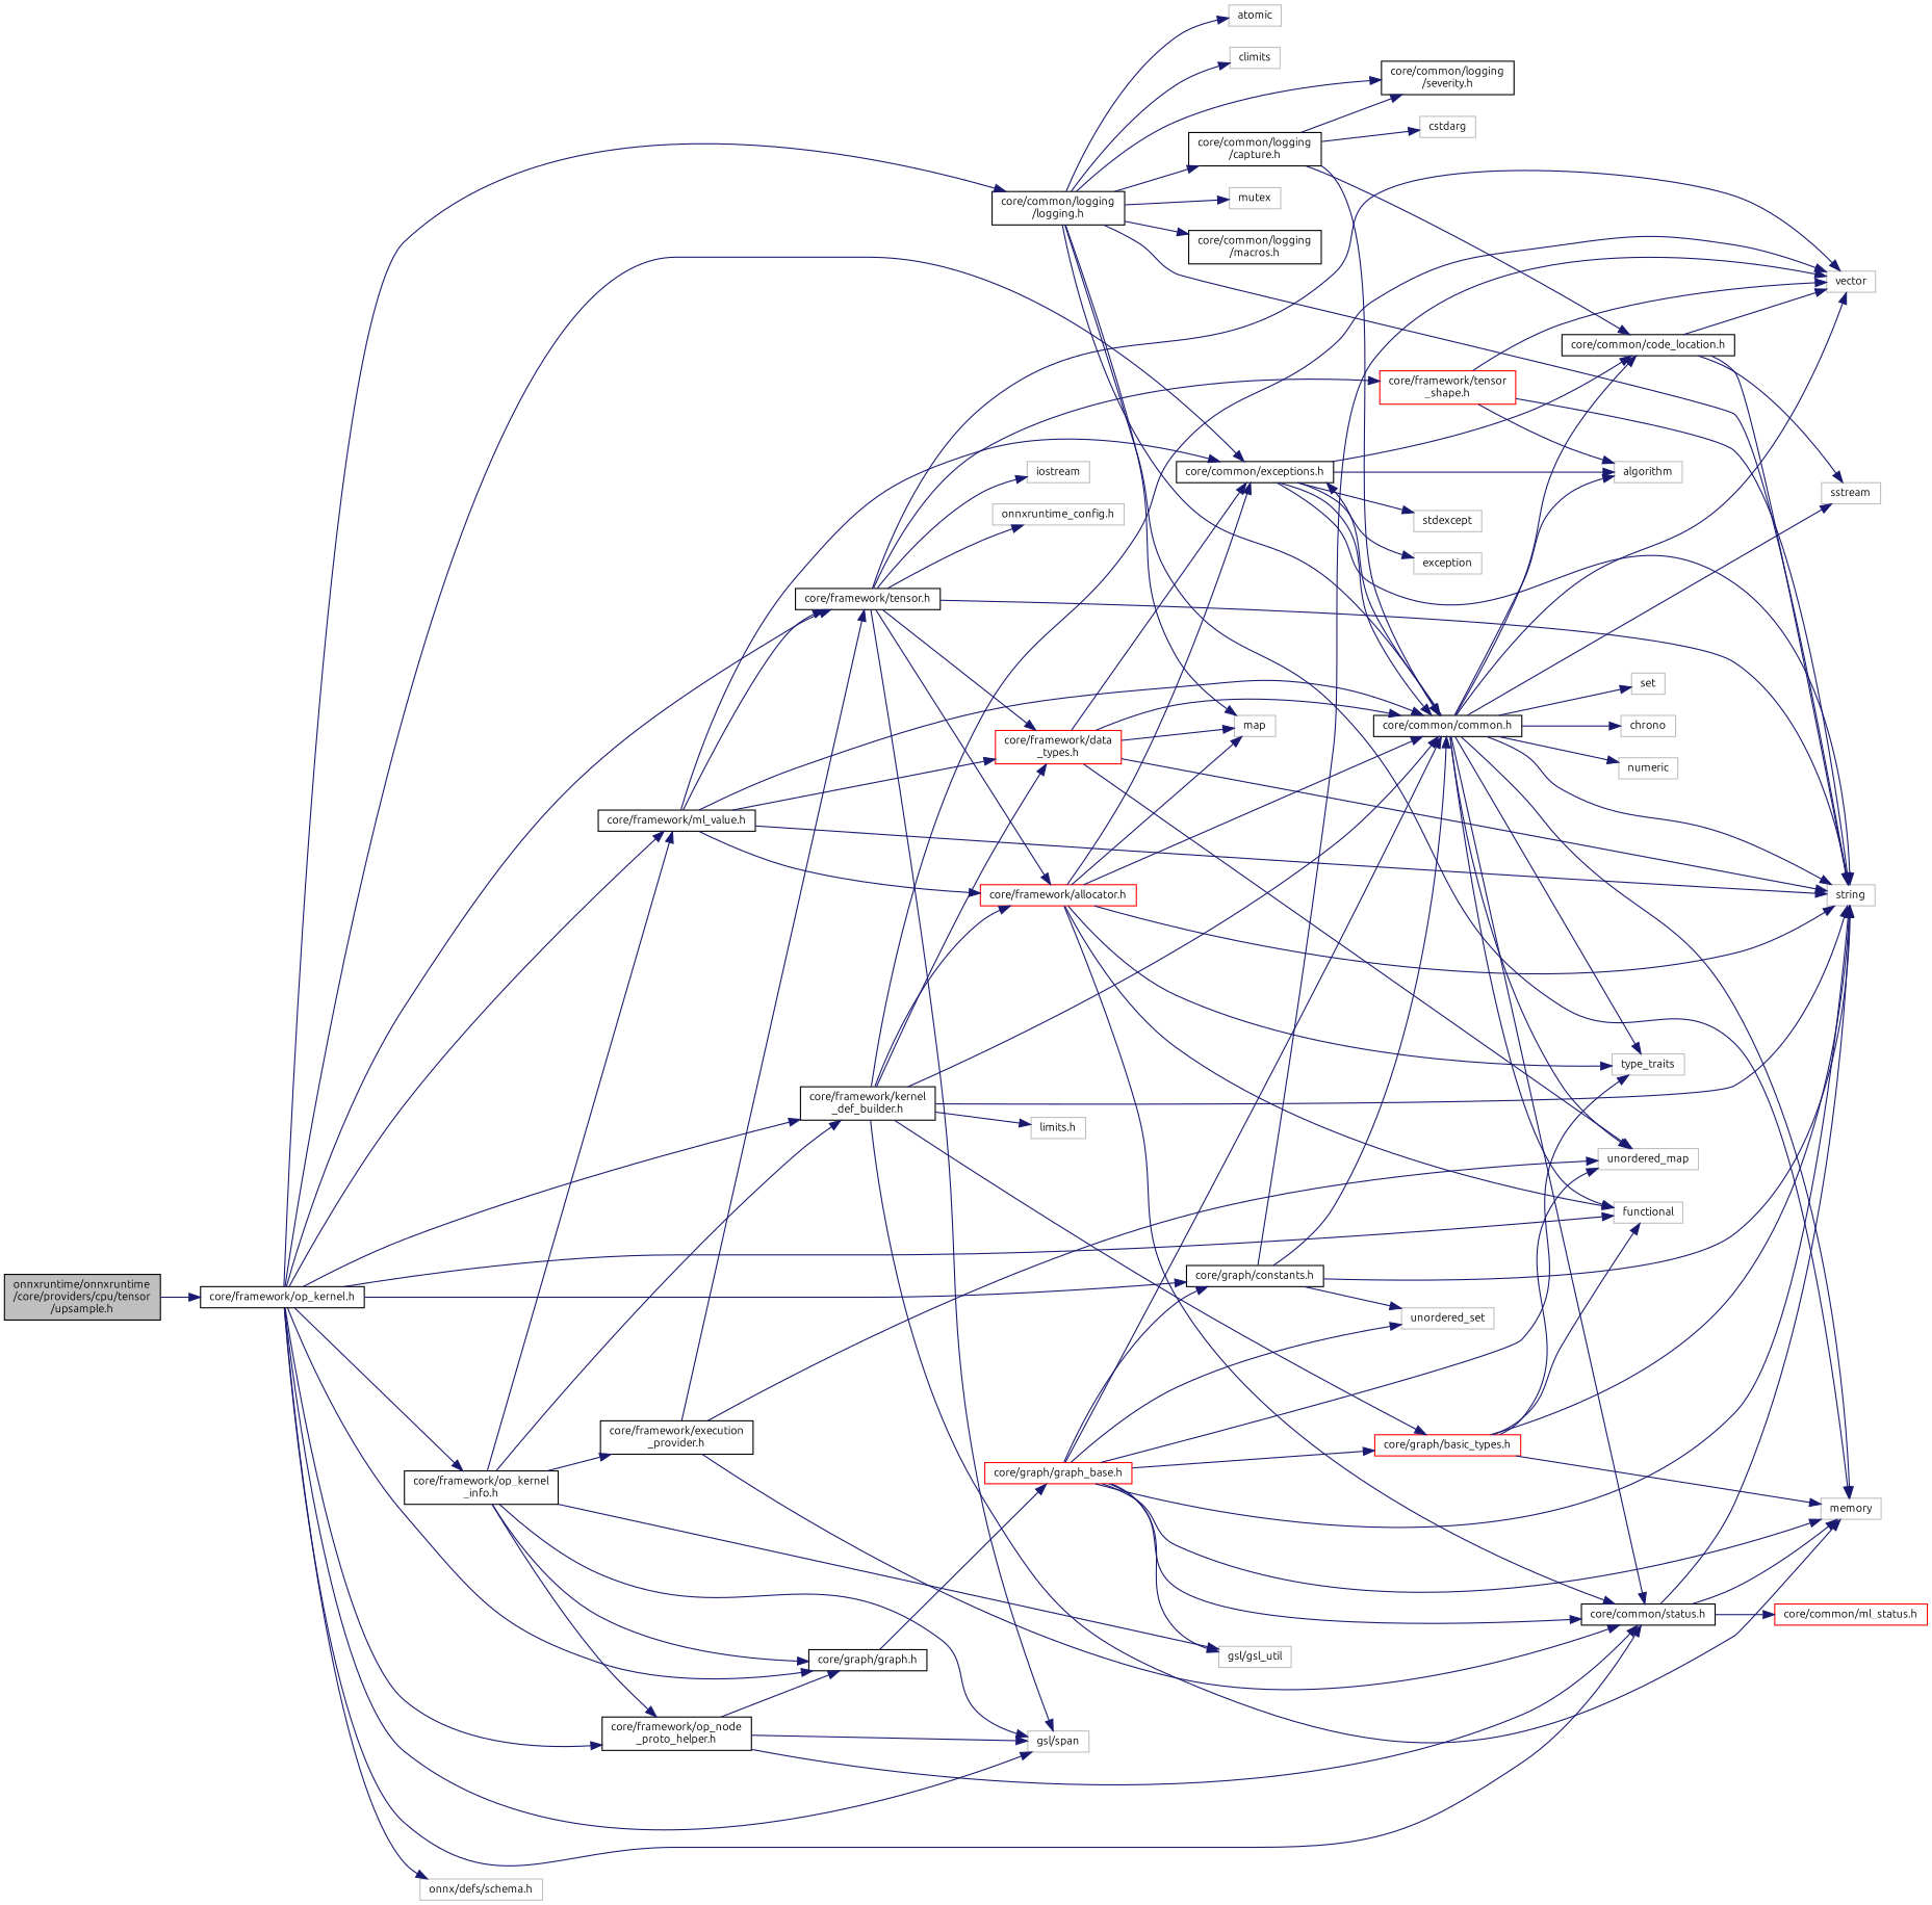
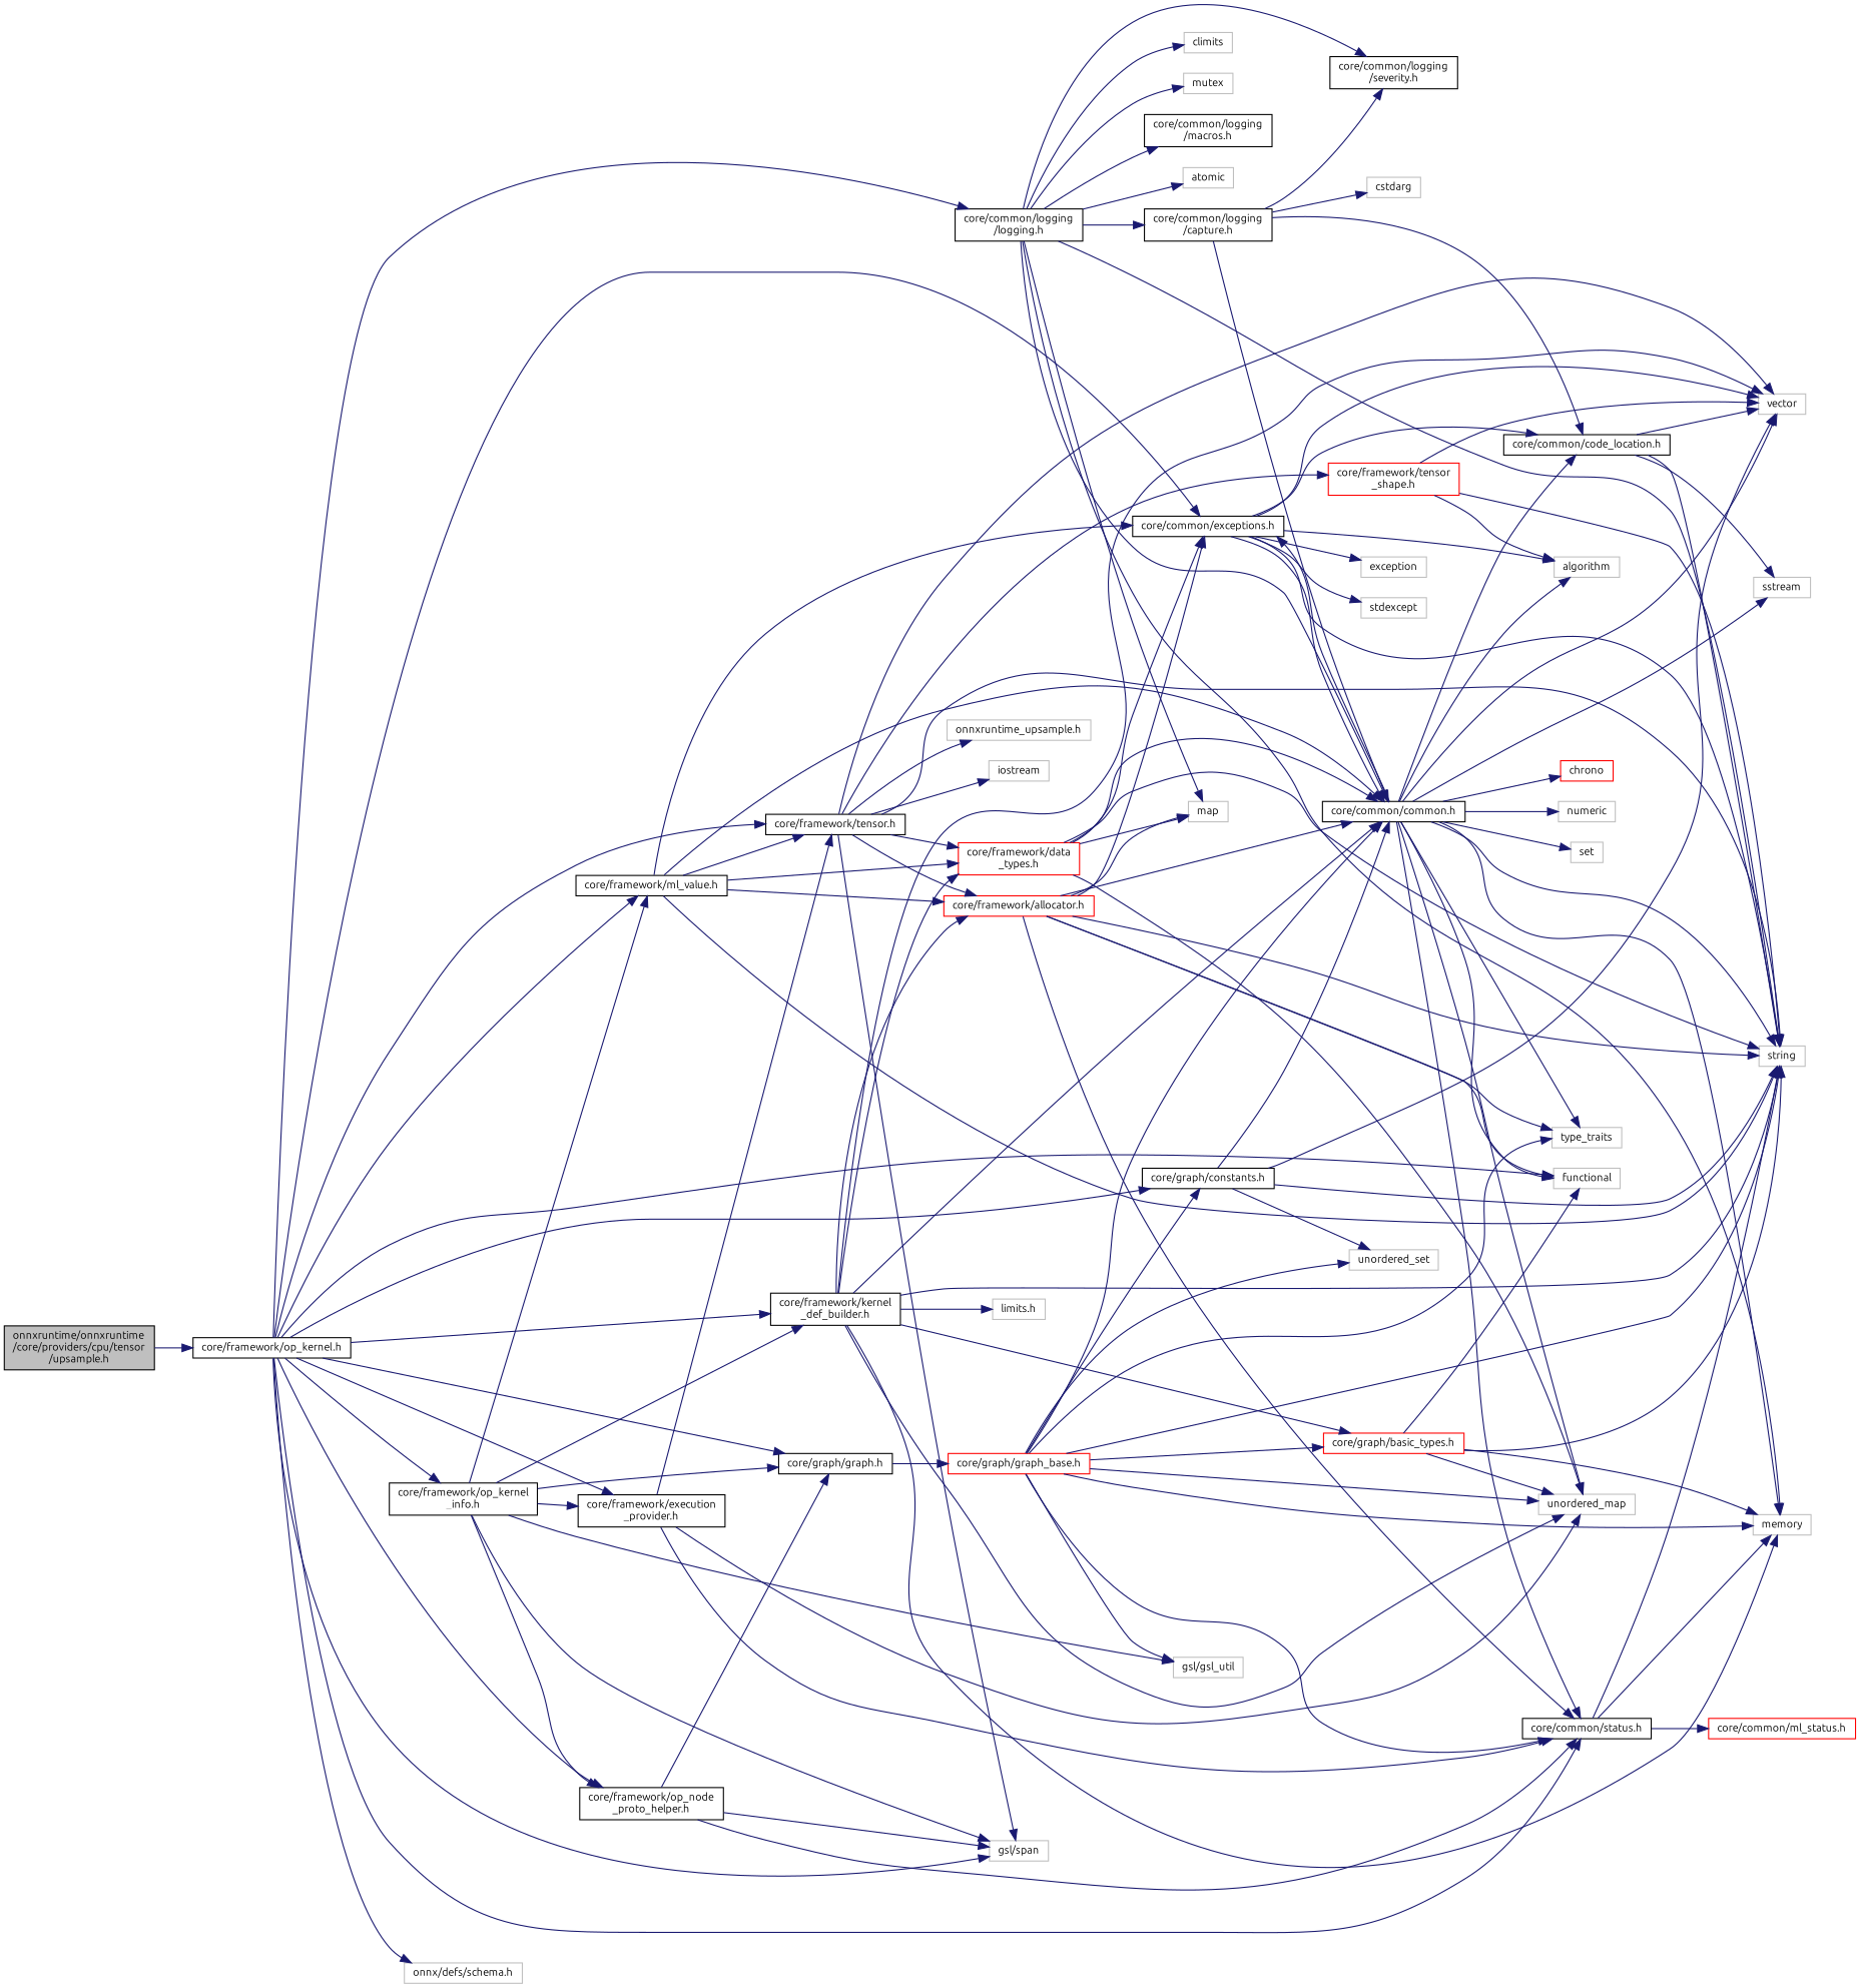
  digraph {
    fontname=Ubuntu
    rankdir=LR
    node [color=grey75 fillcolor=white fontname=Ubuntu fontsize=10 shape=record style=filled]
    edge [color=midnightblue fontname=Ubuntu fontsize=10 labelfontname=Helvetica labelfontsize=10 style=solid]
    n1 [color=black fillcolor=grey75 fontcolor=black height=0.2 label="onnxruntime/onnxruntime\l/core/providers/cpu/tensor\l/upsample.h" width=0.4]
    n2 [color=black height=0.2 label="core/framework/op_kernel.h" width=0.4]
    n3 [height=0.2 label=functional width=0.4]
    n4 [color=black height=0.2 label="core/common/exceptions.h" width=0.4]
    n5 [color=black height=0.2 label="core/common/status.h" width=0.4]
    n6 [color=black height=0.2 label="core/common/logging\l/logging.h" width=0.4]
    n7 [color=black height=0.2 label="core/framework/execution\l_provider.h" width=0.4]
    n8 [color=black height=0.2 label="core/framework/tensor.h" width=0.4]
    n9 [height=0.2 label="gsl/span" width=0.4]
    n10 [color=black height=0.2 label="core/framework/kernel\l_def_builder.h" width=0.4]
    n11 [color=black height=0.2 label="core/framework/ml_value.h" width=0.4]
    n12 [color=black height=0.2 label="core/framework/op_kernel\l_info.h" width=0.4]
    n13 [color=black height=0.2 label="core/framework/op_node\l_proto_helper.h" width=0.4]
    n14 [color=black height=0.2 label="core/graph/graph.h" width=0.4]
    n15 [color=black height=0.2 label="core/graph/constants.h" width=0.4]
    n16 [height=0.2 label="onnx/defs/schema.h" width=0.4]
    n17 [height=0.2 label=algorithm width=0.4]
    n18 [height=0.2 label=exception width=0.4]
    n19 [height=0.2 label=stdexcept width=0.4]
    n20 [height=0.2 label=string width=0.4]
    n21 [height=0.2 label=vector width=0.4]
    n22 [color=black height=0.2 label="core/common/common.h" width=0.4]
    n23 [color=black height=0.2 label="core/common/code_location.h" width=0.4]
    n24 [height=0.2 label=memory width=0.4]
    n25 [color=red height=0.2 label="core/common/ml_status.h" width=0.4]
    n26 [height=0.2 label=atomic width=0.4]
    n27 [height=0.2 label=climits width=0.4]
    n28 [height=0.2 label=map width=0.4]
    n29 [height=0.2 label=mutex width=0.4]
    n30 [color=black height=0.2 label="core/common/logging\l/capture.h" width=0.4]
    n31 [color=black height=0.2 label="core/common/logging\l/severity.h" width=0.4]
    n32 [color=black height=0.2 label="core/common/logging\l/macros.h" width=0.4]
    n33 [height=0.2 label=unordered_map width=0.4]
    n34 [height=0.2 label=iostream width=0.4]
    n35 [color=red height=0.2 label="core/framework/allocator.h" width=0.4]
    n36 [color=red height=0.2 label="core/framework/data\l_types.h" width=0.4]
    n37 [color=red height=0.2 label="core/framework/tensor\l_shape.h" width=0.4]
-   n38 [height=0.2 label="onnxruntime_config.h" width=0.4]
+   n38 [height=0.2 label="onnxruntime_upsample.h" width=0.4]
    n39 [height=0.2 label="limits.h" width=0.4]
    n40 [color=red height=0.2 label="core/graph/basic_types.h" width=0.4]
    n41 [height=0.2 label="gsl/gsl_util" width=0.4]
    n42 [color=red height=0.2 label="core/graph/graph_base.h" width=0.4]
    n43 [height=0.2 label=unordered_set width=0.4]
    n44 [height=0.2 label=numeric width=0.4]
    n45 [height=0.2 label=set width=0.4]
    n46 [height=0.2 label=sstream width=0.4]
    n47 [height=0.2 label=type_traits width=0.4]
-   n48 [height=0.2 label=chrono width=0.4]
+   n48 [color=red height=0.2 label=chrono width=0.4]
    n49 [height=0.2 label=cstdarg width=0.4]
    n1 -> n2
    n2 -> n3
    n2 -> n4
    n2 -> n5
    n2 -> n6
+   n2 -> n7
    n2 -> n8
    n2 -> n9
    n2 -> n10
    n2 -> n11
    n2 -> n12
    n2 -> n13
    n2 -> n14
    n2 -> n15
    n2 -> n16
    n4 -> n17
    n4 -> n18
    n4 -> n19
    n4 -> n20
+   n4 -> n21
    n4 -> n22
    n4 -> n23
    n5 -> n20
    n5 -> n24
    n5 -> n25
    n6 -> n20
    n6 -> n22
    n6 -> n24
    n6 -> n26
    n6 -> n27
    n6 -> n28
    n6 -> n29
    n6 -> n30
    n6 -> n31
    n6 -> n32
    n7 -> n5
    n7 -> n8
    n7 -> n33
    n8 -> n9
    n8 -> n20
    n8 -> n21
    n8 -> n34
    n8 -> n35
    n8 -> n36
    n8 -> n37
    n8 -> n38
    n10 -> n20
    n10 -> n21
    n10 -> n22
    n10 -> n24
+   n10 -> n33
    n10 -> n35
    n10 -> n36
    n10 -> n39
    n10 -> n40
    n11 -> n4
    n11 -> n8
    n11 -> n20
    n11 -> n22
    n11 -> n35
    n11 -> n36
    n12 -> n7
    n12 -> n9
    n12 -> n10
    n12 -> n11
    n12 -> n13
    n12 -> n14
    n12 -> n41
    n13 -> n5
    n13 -> n9
    n13 -> n14
    n14 -> n42
    n15 -> n20
    n15 -> n21
    n15 -> n22
    n15 -> n43
    n22 -> n3
    n22 -> n4
    n22 -> n5
    n22 -> n17
    n22 -> n20
    n22 -> n21
    n22 -> n23
    n22 -> n24
    n22 -> n33
    n22 -> n44
    n22 -> n45
    n22 -> n46
    n22 -> n47
    n22 -> n48
    n23 -> n20
    n23 -> n21
    n23 -> n46
    n30 -> n22
    n30 -> n23
    n30 -> n31
    n30 -> n49
    n35 -> n3
    n35 -> n4
    n35 -> n5
    n35 -> n20
    n35 -> n22
    n35 -> n28
    n35 -> n47
    n36 -> n4
    n36 -> n20
    n36 -> n22
    n36 -> n28
    n36 -> n33
    n37 -> n17
    n37 -> n20
    n37 -> n21
    n40 -> n3
    n40 -> n20
    n40 -> n24
    n40 -> n33
    n42 -> n5
    n42 -> n15
    n42 -> n20
    n42 -> n22
    n42 -> n24
+   n42 -> n33
    n42 -> n40
    n42 -> n41
    n42 -> n43
    n42 -> n47
  }
